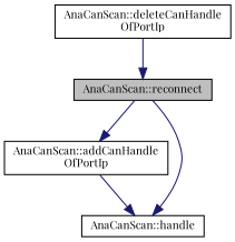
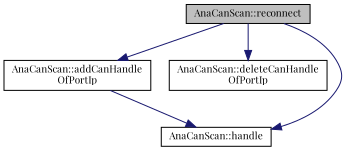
  digraph {
    fontname="Playfair Display"
    rankdir=TB
    node [color=black fillcolor=white fontname="Playfair Display" fontsize=10 shape=record style=filled]
    edge [color=midnightblue fontname="Playfair Display" fontsize=10 labelfontname=Helvetica labelfontsize=10 style=solid]
    n1 [fillcolor=grey75 fontcolor=black height=0.2 label="AnaCanScan::reconnect" width=0.4]
    n2 [height=0.2 label="AnaCanScan::addCanHandle\lOfPortIp" width=0.4]
    n3 [height=0.2 label="AnaCanScan::deleteCanHandle\lOfPortIp" width=0.4]
    n4 [height=0.2 label="AnaCanScan::handle" width=0.4]
    n1 -> n2
-   n3 -> n1
+   n1 -> n3
    n1 -> n4
    n2 -> n4
  }
